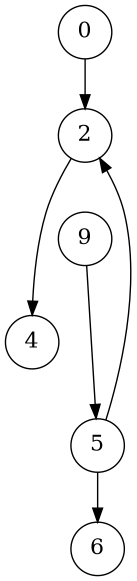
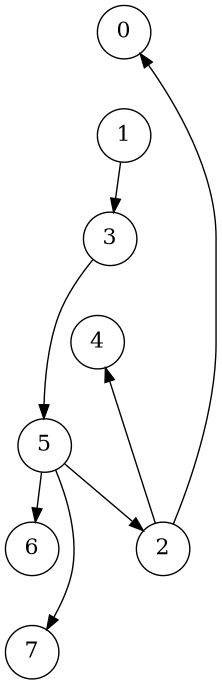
  digraph {
    node [fontsize=16 shape=circle]
    edge [weight=100]
    0
+   1
    2
-   3 [label=9]
+   3
    4
    5
    6
-   0 -> 2 [weight=""]
+   7
+   0 -> 1 [style=invis]
+   2 -> 0 [weight=""]
+   1 -> 3 [weight=""]
    2 -> 3 [style=invis]
    2 -> 4 [weight=""]
    3 -> 4 [style=invis]
    3 -> 5 [weight=""]
    4 -> 5 [style=invis]
    5 -> 2 [style=solid]
    5 -> 6 [style=solid]
+   5 -> 7 [weight=""]
+   6 -> 7 [style=invis]
  }
